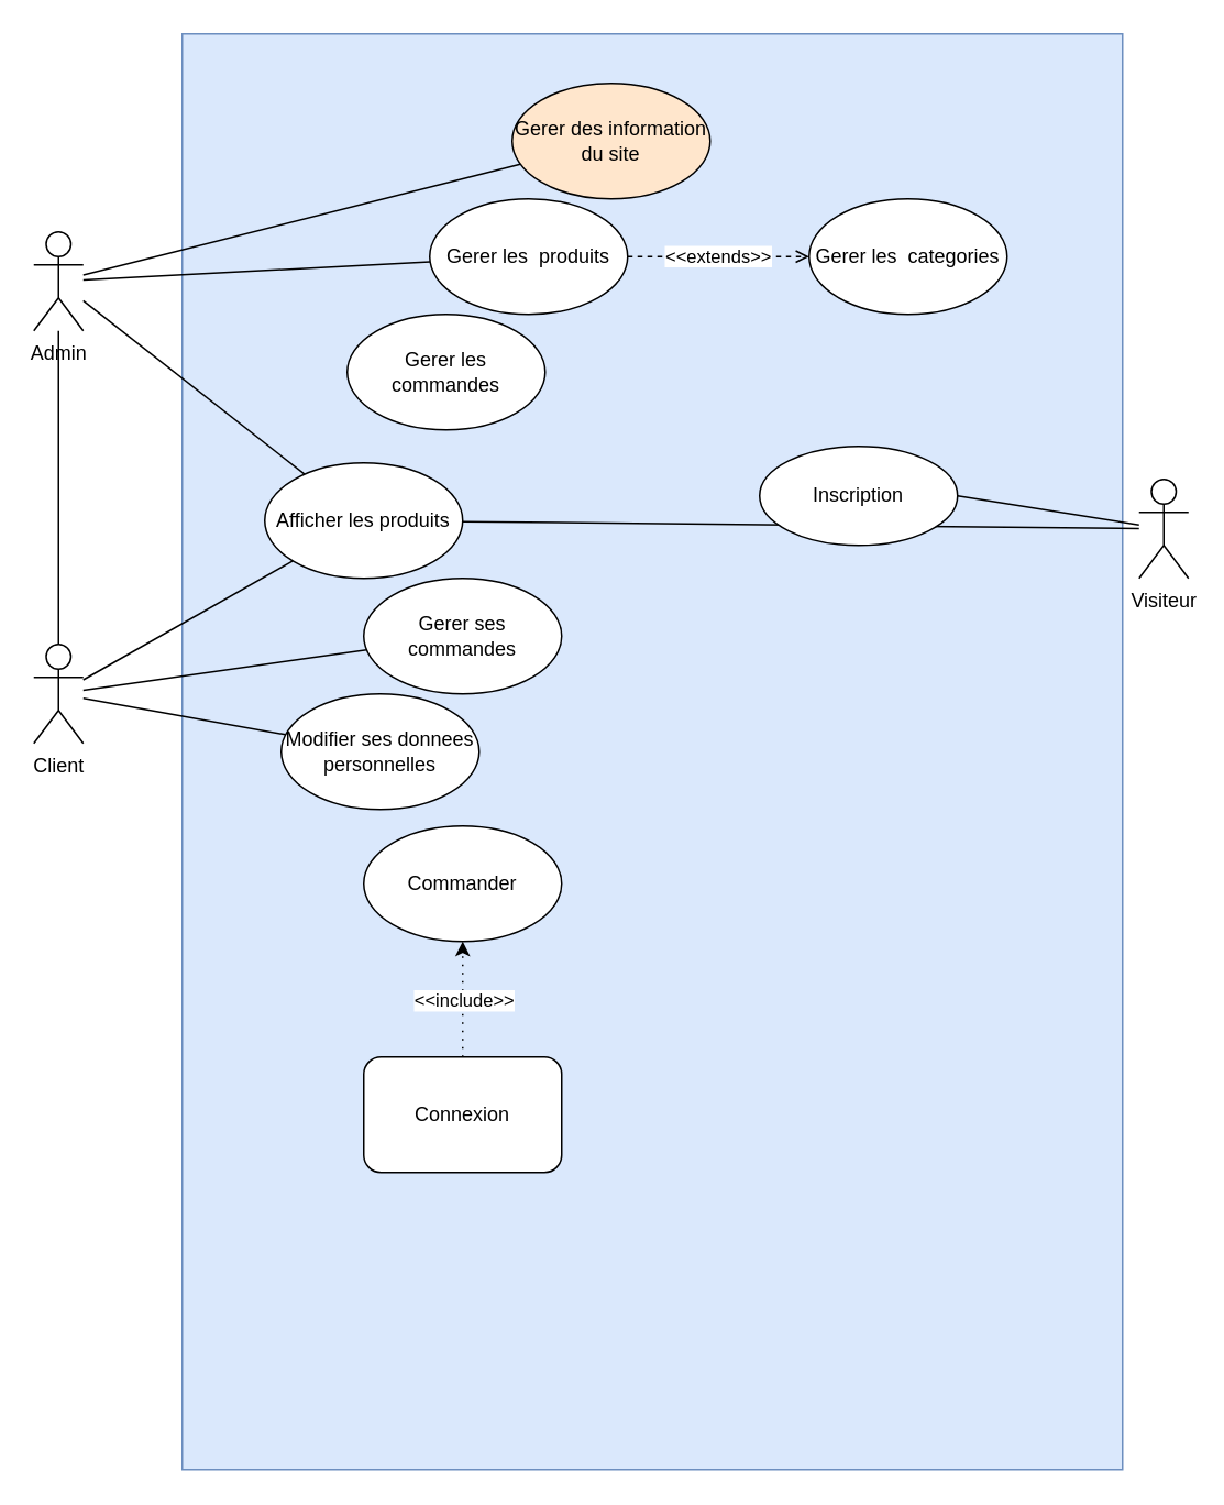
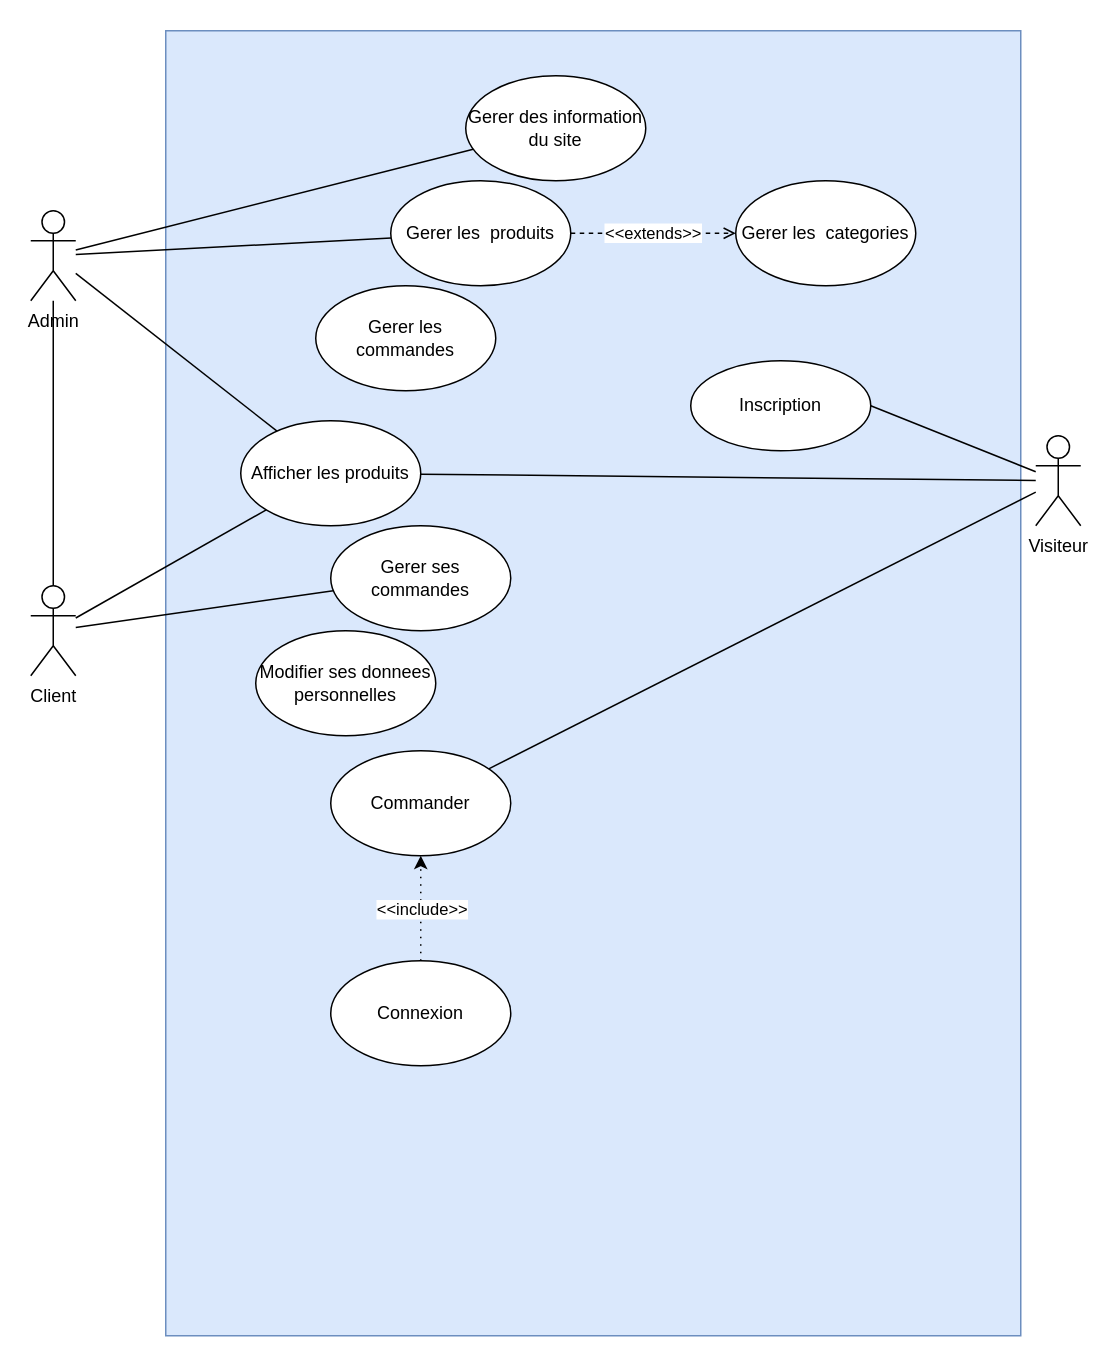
  <mxCell id="0" />
  <mxCell id="1" parent="0" />
  <mxCell id="2" value="" style="whiteSpace=wrap;html=1;fillColor=#dae8fc;strokeColor=#6c8ebf;" vertex="1" parent="1"><mxGeometry x="110" y="20" width="570" height="870" as="geometry" /></mxCell>
  <mxCell id="3" style="rounded=0;orthogonalLoop=1;jettySize=auto;html=1;strokeColor=default;endArrow=none;endFill=0;" edge="1" parent="1" source="6" target="16"><mxGeometry relative="1" as="geometry" /></mxCell>
  <mxCell id="4" style="rounded=0;orthogonalLoop=1;jettySize=auto;html=1;endArrow=none;endFill=0;" edge="1" parent="1" source="6" target="20"><mxGeometry relative="1" as="geometry" /></mxCell>
  <mxCell id="5" style="rounded=0;orthogonalLoop=1;jettySize=auto;html=1;endArrow=none;endFill=0;" edge="1" parent="1" source="6" target="21"><mxGeometry relative="1" as="geometry" /></mxCell>
  <mxCell id="6" value="Admin&lt;div&gt;&lt;br/&gt;&lt;/div&gt;" style="shape=umlActor;verticalLabelPosition=bottom;verticalAlign=top;html=1;outlineConnect=0;" vertex="1" parent="1"><mxGeometry x="20" y="140" width="30" height="60" as="geometry" /></mxCell>
  <mxCell id="7" style="rounded=0;orthogonalLoop=1;jettySize=auto;html=1;endArrow=none;endFill=0;" edge="1" parent="1" source="11" target="21"><mxGeometry relative="1" as="geometry" /></mxCell>
  <mxCell id="8" style="rounded=0;orthogonalLoop=1;jettySize=auto;html=1;endArrow=none;endFill=0;" edge="1" parent="1" source="11" target="23"><mxGeometry relative="1" as="geometry" /></mxCell>
- <mxCell id="9" style="rounded=0;orthogonalLoop=1;jettySize=auto;html=1;endArrow=none;endFill=0;" edge="1" parent="1" source="11" target="24"><mxGeometry relative="1" as="geometry" /></mxCell>
  <mxCell id="10" style="rounded=0;orthogonalLoop=1;jettySize=auto;html=1;endArrow=none;endFill=0;" edge="1" parent="1" source="11" target="6"><mxGeometry relative="1" as="geometry" /></mxCell>
  <mxCell id="11" value="Client&lt;div&gt;&lt;br/&gt;&lt;/div&gt;" style="shape=umlActor;verticalLabelPosition=bottom;verticalAlign=top;html=1;outlineConnect=0;" vertex="1" parent="1"><mxGeometry x="20" y="390" width="30" height="60" as="geometry" /></mxCell>
  <mxCell id="12" style="rounded=0;orthogonalLoop=1;jettySize=auto;html=1;entryX=1;entryY=0.5;entryDx=0;entryDy=0;endArrow=none;endFill=0;" edge="1" parent="1" source="15" target="17"><mxGeometry relative="1" as="geometry" /></mxCell>
  <mxCell id="13" style="rounded=0;orthogonalLoop=1;jettySize=auto;html=1;endArrow=none;endFill=0;" edge="1" parent="1" source="15" target="21"><mxGeometry relative="1" as="geometry" /></mxCell>
+ <mxCell id="14" style="rounded=0;orthogonalLoop=1;jettySize=auto;html=1;endArrow=none;endFill=0;" edge="1" parent="1" source="15" target="25"><mxGeometry relative="1" as="geometry" /></mxCell>
  <mxCell id="15" value="Visiteur&lt;div&gt;&lt;br/&gt;&lt;/div&gt;" style="shape=umlActor;verticalLabelPosition=bottom;verticalAlign=top;html=1;outlineConnect=0;" vertex="1" parent="1"><mxGeometry x="690" y="290" width="30" height="60" as="geometry" /></mxCell>
- <mxCell id="16" value="Gerer des information du site" style="ellipse;whiteSpace=wrap;html=1;fillColor=#ffe6cc;" vertex="1" parent="1"><mxGeometry x="310" y="50" width="120" height="70" as="geometry" /></mxCell>
- <mxCell id="17" value="Inscription" style="ellipse;whiteSpace=wrap;html=1;" vertex="1" parent="1"><mxGeometry x="460" y="270" width="120" height="60" as="geometry" /></mxCell>
+ <mxCell id="16" value="Gerer des information du site" style="ellipse;whiteSpace=wrap;html=1;" vertex="1" parent="1"><mxGeometry x="310" y="50" width="120" height="70" as="geometry" /></mxCell>
+ <mxCell id="17" value="Inscription" style="ellipse;whiteSpace=wrap;html=1;" vertex="1" parent="1"><mxGeometry x="460" y="240" width="120" height="60" as="geometry" /></mxCell>
  <mxCell id="18" value="Gerer les commandes" style="ellipse;whiteSpace=wrap;html=1;" vertex="1" parent="1"><mxGeometry x="210" y="190" width="120" height="70" as="geometry" /></mxCell>
  <mxCell id="19" value="&amp;lt;&amp;lt;extends&amp;gt;&amp;gt;" style="edgeStyle=orthogonalEdgeStyle;rounded=0;orthogonalLoop=1;jettySize=auto;html=1;entryX=0;entryY=0.5;entryDx=0;entryDy=0;dashed=1;endArrow=open;" edge="1" parent="1" source="20" target="22"><mxGeometry relative="1" as="geometry" /></mxCell>
  <mxCell id="20" value="Gerer les&amp;nbsp; produits" style="ellipse;whiteSpace=wrap;html=1;" vertex="1" parent="1"><mxGeometry x="260" y="120" width="120" height="70" as="geometry" /></mxCell>
  <mxCell id="21" value="Afficher les produits" style="ellipse;whiteSpace=wrap;html=1;" vertex="1" parent="1"><mxGeometry x="160" y="280" width="120" height="70" as="geometry" /></mxCell>
  <mxCell id="22" value="Gerer les&amp;nbsp; categories" style="ellipse;whiteSpace=wrap;html=1;" vertex="1" parent="1"><mxGeometry x="490" y="120" width="120" height="70" as="geometry" /></mxCell>
  <mxCell id="23" value="Gerer ses commandes" style="ellipse;whiteSpace=wrap;html=1;" vertex="1" parent="1"><mxGeometry x="220" y="350" width="120" height="70" as="geometry" /></mxCell>
  <mxCell id="24" value="Modifier ses donnees personnelles" style="ellipse;whiteSpace=wrap;html=1;" vertex="1" parent="1"><mxGeometry x="170" y="420" width="120" height="70" as="geometry" /></mxCell>
  <mxCell id="25" value="Commander" style="ellipse;whiteSpace=wrap;html=1;" vertex="1" parent="1"><mxGeometry x="220" y="500" width="120" height="70" as="geometry" /></mxCell>
  <mxCell id="26" style="edgeStyle=orthogonalEdgeStyle;rounded=0;orthogonalLoop=1;jettySize=auto;html=1;dashed=1;dashPattern=1 4;" edge="1" parent="1" source="28" target="25"><mxGeometry relative="1" as="geometry" /></mxCell>
  <mxCell id="27" value="&amp;lt;&amp;lt;include&amp;gt;&amp;gt;" style="edgeLabel;html=1;align=center;verticalAlign=middle;resizable=0;points=[];" vertex="1" connectable="0" parent="26"><mxGeometry relative="1" as="geometry"><mxPoint as="offset" /></mxGeometry></mxCell>
- <mxCell id="28" value="Connexion" style="whiteSpace=wrap;html=1;rounded=1;" vertex="1" parent="1"><mxGeometry x="220" y="640" width="120" height="70" as="geometry" /></mxCell>
+ <mxCell id="28" value="Connexion" style="ellipse;whiteSpace=wrap;html=1;" vertex="1" parent="1"><mxGeometry x="220" y="640" width="120" height="70" as="geometry" /></mxCell>
